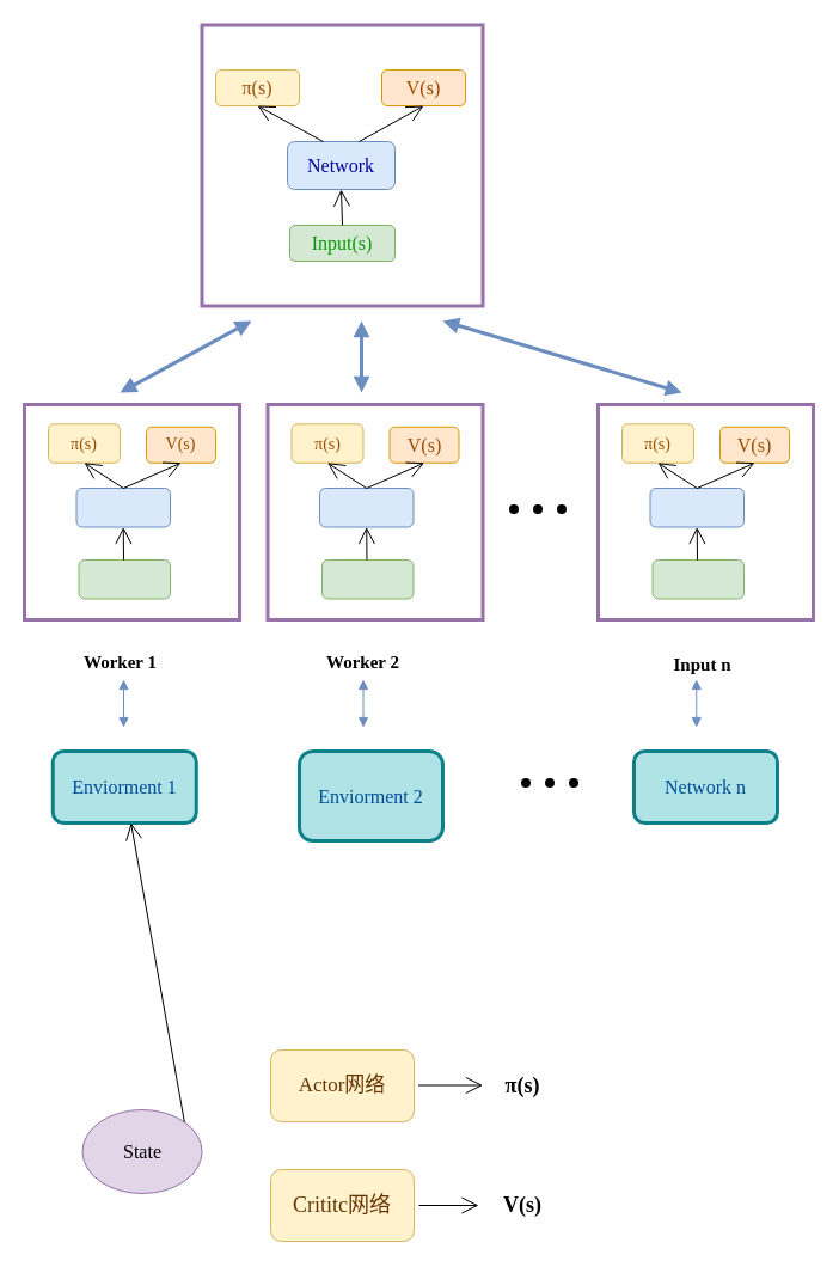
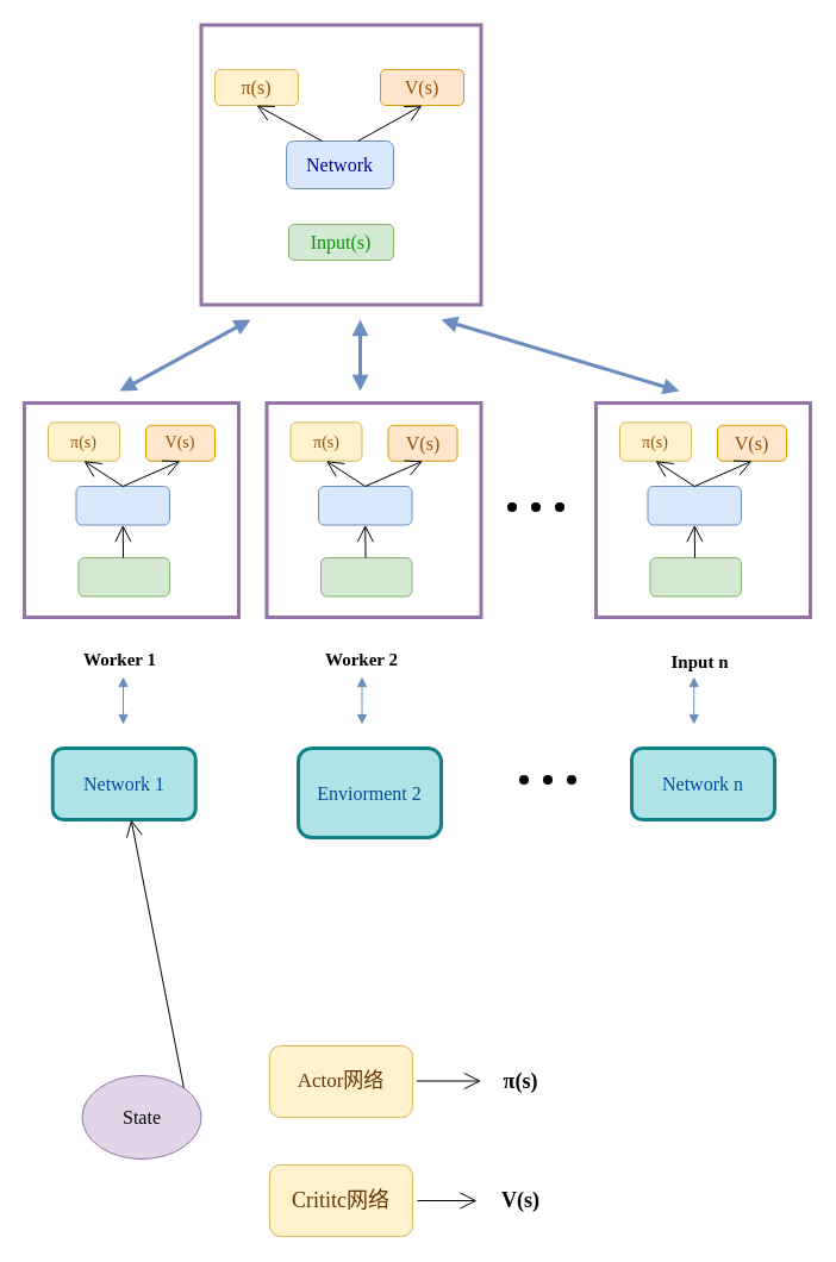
  <mxCell id="0" />
  <mxCell id="1" parent="0" />
  <mxCell id="2" value="" parent="1" vertex="1" style="whiteSpace=wrap;html=1;aspect=fixed;shadow=0;fillColor=none;strokeColor=#9673a6;strokeWidth=3;perimeterSpacing=0;"><mxGeometry as="geometry" height="180" width="180" y="338" x="500" /></mxCell>
  <mxCell id="3" value="" parent="1" vertex="1" style="whiteSpace=wrap;html=1;aspect=fixed;shadow=0;fillColor=none;strokeColor=#9673a6;strokeWidth=3;perimeterSpacing=0;"><mxGeometry as="geometry" height="180" width="180" y="338" x="223.5" /></mxCell>
  <mxCell id="4" value="" parent="1" vertex="1" style="whiteSpace=wrap;html=1;aspect=fixed;shadow=0;fillColor=none;strokeColor=#9673a6;strokeWidth=3;perimeterSpacing=0;"><mxGeometry as="geometry" height="180" width="180" y="338" x="20" /></mxCell>
  <mxCell id="5" value="" parent="1" vertex="1" style="whiteSpace=wrap;html=1;aspect=fixed;shadow=0;fillColor=none;strokeColor=#9673a6;strokeWidth=3;perimeterSpacing=0;"><mxGeometry as="geometry" height="235" width="235" y="20.5" x="168.5" /></mxCell>
  <mxCell id="6" value="&lt;p style=&quot;font-size: 16px&quot;&gt;&lt;font color=&quot;#994c00&quot; face=&quot;Comic Sans MS&quot; style=&quot;font-size: 16px&quot;&gt;π(s)&lt;/font&gt;&lt;/p&gt;" parent="1" vertex="1" style="rounded=1;whiteSpace=wrap;html=1;fillColor=#fff2cc;strokeColor=#d6b656;"><mxGeometry as="geometry" height="30" width="70" y="58" x="180" /></mxCell>
  <mxCell id="7" value="&lt;font color=&quot;#994c00&quot; face=&quot;Comic Sans MS&quot; style=&quot;font-size: 16px&quot;&gt;V(s)&lt;/font&gt;" parent="1" vertex="1" style="rounded=1;whiteSpace=wrap;html=1;fillColor=#ffe6cc;strokeColor=#d79b00;"><mxGeometry as="geometry" height="30" width="70" y="58" x="319" /></mxCell>
  <mxCell id="8" value="&lt;font color=&quot;#000099&quot; face=&quot;Comic Sans MS&quot; style=&quot;font-size: 16px&quot;&gt;Network&lt;/font&gt;" parent="1" vertex="1" style="rounded=1;whiteSpace=wrap;html=1;fillColor=#dae8fc;strokeColor=#6c8ebf;"><mxGeometry as="geometry" height="40" width="90" y="118" x="240" /></mxCell>
  <mxCell id="9" value="&lt;font color=&quot;#009900&quot; face=&quot;Comic Sans MS&quot; style=&quot;font-size: 16px&quot;&gt;Input(s)&lt;/font&gt;" parent="1" vertex="1" style="rounded=1;whiteSpace=wrap;html=1;fillColor=#d5e8d4;strokeColor=#82b366;"><mxGeometry x="242" y="188" as="geometry" height="30" width="88" /></mxCell>
  <mxCell id="10" value="" parent="1" style="endArrow=open;endFill=1;endSize=12;html=1;rounded=0;entryX=0.5;entryY=1;entryDx=0;entryDy=0;" edge="1" target="6"><mxGeometry as="geometry" width="160" relative="1"><mxPoint as="sourcePoint" y="118" x="270" /><mxPoint as="targetPoint" y="268" x="430" /></mxGeometry></mxCell>
  <mxCell id="11" value="" parent="1" style="endArrow=open;endFill=1;endSize=12;html=1;rounded=0;entryX=0.5;entryY=1;entryDx=0;entryDy=0;" edge="1" target="7"><mxGeometry as="geometry" width="160" relative="1"><mxPoint as="sourcePoint" y="118" x="300" /><mxPoint as="targetPoint" y="98" x="225" /></mxGeometry></mxCell>
- <mxCell id="12" value="" parent="1" style="endArrow=open;endFill=1;endSize=12;html=1;rounded=0;entryX=0.5;entryY=1;entryDx=0;entryDy=0;exitX=0.5;exitY=0;exitDx=0;exitDy=0;" edge="1" target="8" source="9"><mxGeometry as="geometry" width="160" relative="1"><mxPoint as="sourcePoint" y="128" x="280" /><mxPoint as="targetPoint" y="98" x="225" /></mxGeometry></mxCell>
  <mxCell id="13" value="&lt;p style=&quot;text-align: center ; color: rgb(0 , 0 , 0) ; text-transform: none ; text-indent: 0px ; letter-spacing: normal ; font-family: &amp;#34;helvetica&amp;#34; ; font-size: 14px ; font-style: normal ; font-variant: normal ; font-weight: 400 ; text-decoration: none ; word-spacing: 0px ; background-color: transparent&quot;&gt;&lt;font color=&quot;#994c00&quot; face=&quot;Comic Sans MS&quot; style=&quot;font-size: 14px&quot;&gt;π(s)&lt;/font&gt;&lt;/p&gt;" parent="1" vertex="1" style="rounded=1;whiteSpace=wrap;html=1;fillColor=#fff2cc;strokeColor=#d6b656;"><mxGeometry as="geometry" height="32.5" width="60" y="354.25" x="40" /></mxCell>
  <mxCell id="14" value="&lt;font color=&quot;#994c00&quot; face=&quot;Comic Sans MS&quot; style=&quot;font-size: 14px&quot;&gt;V(s)&lt;/font&gt;" parent="1" vertex="1" style="rounded=1;whiteSpace=wrap;html=1;fillColor=#ffe6cc;strokeColor=#d79b00;"><mxGeometry as="geometry" height="30" width="58" y="356.75" x="122" /></mxCell>
  <mxCell id="15" value="" parent="1" vertex="1" style="rounded=1;whiteSpace=wrap;html=1;fillColor=#dae8fc;strokeColor=#6c8ebf;"><mxGeometry as="geometry" height="32.5" width="78.5" y="408" x="63.5" /></mxCell>
  <mxCell id="16" value="" parent="1" vertex="1" style="rounded=1;whiteSpace=wrap;html=1;fillColor=#d5e8d4;strokeColor=#82b366;"><mxGeometry as="geometry" height="32.5" width="76.5" y="468" x="65.5" /></mxCell>
  <mxCell id="17" value="" parent="1" style="endArrow=open;endFill=1;endSize=12;html=1;rounded=0;entryX=0.5;entryY=1;entryDx=0;entryDy=0;exitX=0.5;exitY=0;exitDx=0;exitDy=0;" edge="1" target="13" source="15"><mxGeometry as="geometry" width="160" relative="1"><mxPoint as="sourcePoint" y="385.5" x="91.5" /><mxPoint as="targetPoint" y="535.5" x="251.5" /></mxGeometry></mxCell>
  <mxCell id="18" value="" parent="1" style="endArrow=open;endFill=1;endSize=12;html=1;rounded=0;entryX=0.5;entryY=1;entryDx=0;entryDy=0;exitX=0.5;exitY=0;exitDx=0;exitDy=0;" edge="1" target="14" source="15"><mxGeometry as="geometry" width="160" relative="1"><mxPoint as="sourcePoint" y="385.5" x="121.5" /><mxPoint as="targetPoint" y="365.5" x="46.5" /></mxGeometry></mxCell>
  <mxCell id="19" value="" parent="1" style="endArrow=open;endFill=1;endSize=12;html=1;rounded=0;entryX=0.5;entryY=1;entryDx=0;entryDy=0;" edge="1" target="15"><mxGeometry as="geometry" width="160" relative="1"><mxPoint as="sourcePoint" y="468" x="103" /><mxPoint as="targetPoint" y="365.5" x="46.5" /></mxGeometry></mxCell>
  <mxCell id="20" parent="1" style="edgeStyle=none;rounded=0;orthogonalLoop=1;jettySize=auto;html=1;" edge="1" source="21"><mxGeometry as="geometry" relative="1"><mxPoint as="targetPoint" y="568" x="103.75" /></mxGeometry></mxCell>
  <mxCell id="21" value="&lt;font face=&quot;Comic Sans MS&quot; style=&quot;font-size: 15px&quot;&gt;&lt;b&gt;Worker 1&lt;/b&gt;&lt;/font&gt;" parent="1" vertex="1" style="text;html=1;strokeColor=none;fillColor=none;align=center;verticalAlign=middle;whiteSpace=wrap;rounded=0;shadow=0;"><mxGeometry as="geometry" height="30" width="83.25" y="538" x="58.75" /></mxCell>
  <mxCell id="22" value="&lt;p style=&quot;text-align: center ; color: rgb(0 , 0 , 0) ; text-transform: none ; text-indent: 0px ; letter-spacing: normal ; font-size: 14px ; font-style: normal ; font-variant: normal ; font-weight: 400 ; text-decoration: none ; word-spacing: 0px ; background-color: transparent&quot;&gt;&lt;font color=&quot;#994c00&quot; face=&quot;Comic Sans MS&quot; style=&quot;font-size: 14px&quot;&gt;π(s)&lt;/font&gt;&lt;/p&gt;" parent="1" vertex="1" style="rounded=1;whiteSpace=wrap;html=1;fillColor=#fff2cc;strokeColor=#d6b656;"><mxGeometry as="geometry" height="32.5" width="60" y="354.25" x="243.5" /></mxCell>
  <mxCell id="23" value="&lt;font color=&quot;#994c00&quot; face=&quot;Comic Sans MS&quot; size=&quot;3&quot;&gt;V(s)&lt;/font&gt;" parent="1" vertex="1" style="rounded=1;whiteSpace=wrap;html=1;fillColor=#ffe6cc;strokeColor=#d79b00;"><mxGeometry as="geometry" height="30" width="58" y="356.75" x="325.5" /></mxCell>
  <mxCell id="24" value="" parent="1" vertex="1" style="rounded=1;whiteSpace=wrap;html=1;fillColor=#dae8fc;strokeColor=#6c8ebf;"><mxGeometry as="geometry" height="32.5" width="78.5" y="408" x="267" /></mxCell>
  <mxCell id="25" value="" parent="1" vertex="1" style="rounded=1;whiteSpace=wrap;html=1;fillColor=#d5e8d4;strokeColor=#82b366;"><mxGeometry as="geometry" height="32.5" width="76.5" y="468" x="269" /></mxCell>
  <mxCell id="26" value="" parent="1" style="endArrow=open;endFill=1;endSize=12;html=1;rounded=0;entryX=0.5;entryY=1;entryDx=0;entryDy=0;exitX=0.5;exitY=0;exitDx=0;exitDy=0;" edge="1" target="22" source="24"><mxGeometry as="geometry" width="160" relative="1"><mxPoint as="sourcePoint" y="385.5" x="295" /><mxPoint as="targetPoint" y="535.5" x="455" /></mxGeometry></mxCell>
  <mxCell id="27" value="" parent="1" style="endArrow=open;endFill=1;endSize=12;html=1;rounded=0;entryX=0.5;entryY=1;entryDx=0;entryDy=0;exitX=0.5;exitY=0;exitDx=0;exitDy=0;" edge="1" target="23" source="24"><mxGeometry as="geometry" width="160" relative="1"><mxPoint as="sourcePoint" y="385.5" x="325" /><mxPoint as="targetPoint" y="365.5" x="250" /></mxGeometry></mxCell>
  <mxCell id="28" value="" parent="1" style="endArrow=open;endFill=1;endSize=12;html=1;rounded=0;entryX=0.5;entryY=1;entryDx=0;entryDy=0;" edge="1" target="24"><mxGeometry as="geometry" width="160" relative="1"><mxPoint as="sourcePoint" y="468" x="306.5" /><mxPoint as="targetPoint" y="365.5" x="250" /></mxGeometry></mxCell>
  <mxCell id="29" value="&lt;p style=&quot;text-align: center ; color: rgb(0 , 0 , 0) ; text-transform: none ; text-indent: 0px ; letter-spacing: normal ; font-size: 14px ; font-style: normal ; font-variant: normal ; font-weight: 400 ; text-decoration: none ; word-spacing: 0px ; background-color: transparent&quot;&gt;&lt;font color=&quot;#994c00&quot; face=&quot;Comic Sans MS&quot; style=&quot;font-size: 14px&quot;&gt;π(s)&lt;/font&gt;&lt;/p&gt;" parent="1" vertex="1" style="rounded=1;whiteSpace=wrap;html=1;fillColor=#fff2cc;strokeColor=#d6b656;"><mxGeometry as="geometry" height="32.5" width="60" y="354.25" x="520" /></mxCell>
  <mxCell id="30" value="&lt;font color=&quot;#994c00&quot; face=&quot;Comic Sans MS&quot; size=&quot;3&quot;&gt;V(s)&lt;/font&gt;" parent="1" vertex="1" style="rounded=1;whiteSpace=wrap;html=1;fillColor=#ffe6cc;strokeColor=#d79b00;"><mxGeometry as="geometry" height="30" width="58" y="356.75" x="602" /></mxCell>
  <mxCell id="31" value="" parent="1" vertex="1" style="rounded=1;whiteSpace=wrap;html=1;fillColor=#dae8fc;strokeColor=#6c8ebf;"><mxGeometry as="geometry" height="32.5" width="78.5" y="408" x="543.5" /></mxCell>
  <mxCell id="32" value="" parent="1" vertex="1" style="rounded=1;whiteSpace=wrap;html=1;fillColor=#d5e8d4;strokeColor=#82b366;"><mxGeometry as="geometry" height="32.5" width="76.5" y="468" x="545.5" /></mxCell>
  <mxCell id="33" value="" parent="1" style="endArrow=open;endFill=1;endSize=12;html=1;rounded=0;entryX=0.5;entryY=1;entryDx=0;entryDy=0;exitX=0.5;exitY=0;exitDx=0;exitDy=0;" edge="1" target="29" source="31"><mxGeometry as="geometry" width="160" relative="1"><mxPoint as="sourcePoint" y="385.5" x="571.5" /><mxPoint as="targetPoint" y="535.5" x="731.5" /></mxGeometry></mxCell>
  <mxCell id="34" value="" parent="1" style="endArrow=open;endFill=1;endSize=12;html=1;rounded=0;entryX=0.5;entryY=1;entryDx=0;entryDy=0;exitX=0.5;exitY=0;exitDx=0;exitDy=0;" edge="1" target="30" source="31"><mxGeometry as="geometry" width="160" relative="1"><mxPoint as="sourcePoint" y="385.5" x="601.5" /><mxPoint as="targetPoint" y="365.5" x="526.5" /></mxGeometry></mxCell>
  <mxCell id="35" value="" parent="1" style="endArrow=open;endFill=1;endSize=12;html=1;rounded=0;entryX=0.5;entryY=1;entryDx=0;entryDy=0;" edge="1" target="31"><mxGeometry as="geometry" width="160" relative="1"><mxPoint as="sourcePoint" y="468" x="583" /><mxPoint as="targetPoint" y="365.5" x="526.5" /></mxGeometry></mxCell>
- <mxCell id="36" value="&lt;font color=&quot;#004c99&quot; face=&quot;Comic Sans MS&quot; style=&quot;font-size: 16px&quot;&gt;Enviorment 1&lt;/font&gt;" parent="1" vertex="1" style="rounded=1;whiteSpace=wrap;html=1;shadow=0;strokeWidth=3;fillColor=#b0e3e6;strokeColor=#0e8088;"><mxGeometry as="geometry" height="60" width="120" y="628" x="43.75" /></mxCell>
+ <mxCell id="36" value="&lt;font color=&quot;#004c99&quot; face=&quot;Comic Sans MS&quot; style=&quot;font-size: 16px&quot;&gt;Network 1&lt;/font&gt;" parent="1" vertex="1" style="rounded=1;whiteSpace=wrap;html=1;shadow=0;strokeWidth=3;fillColor=#b0e3e6;strokeColor=#0e8088;"><mxGeometry as="geometry" height="60" width="120" y="628" x="43.75" /></mxCell>
  <mxCell id="37" value="&lt;font color=&quot;#004c99&quot; face=&quot;Comic Sans MS&quot; style=&quot;font-size: 16px&quot;&gt;Enviorment 2&lt;/font&gt;" parent="1" vertex="1" style="rounded=1;whiteSpace=wrap;html=1;shadow=0;strokeWidth=3;fillColor=#b0e3e6;strokeColor=#0e8088;"><mxGeometry x="250" y="628" as="geometry" height="75" width="120" /></mxCell>
  <mxCell id="38" value="&lt;font color=&quot;#004c99&quot; face=&quot;Comic Sans MS&quot; style=&quot;font-size: 16px&quot;&gt;Network n&lt;/font&gt;" parent="1" vertex="1" style="rounded=1;whiteSpace=wrap;html=1;shadow=0;strokeWidth=3;fillColor=#b0e3e6;strokeColor=#0e8088;"><mxGeometry as="geometry" height="60" width="120" y="628" x="530" /></mxCell>
  <mxCell id="39" value="" parent="1" style="endArrow=block;startArrow=block;endFill=1;startFill=1;html=1;rounded=0;fillColor=#dae8fc;strokeColor=#6c8ebf;" edge="1"><mxGeometry as="geometry" width="160" relative="1"><mxPoint as="sourcePoint" y="568" x="103" /><mxPoint as="targetPoint" y="608" x="103" /></mxGeometry></mxCell>
  <mxCell id="40" value="" parent="1" style="endArrow=block;startArrow=block;endFill=1;startFill=1;html=1;rounded=0;fillColor=#dae8fc;strokeColor=#6c8ebf;" edge="1"><mxGeometry as="geometry" width="160" relative="1"><mxPoint as="sourcePoint" y="568" x="303.5" /><mxPoint as="targetPoint" y="608" x="303.5" /><Array as="points"><mxPoint y="588" x="303.5" /></Array></mxGeometry></mxCell>
  <mxCell id="41" value="" parent="1" style="endArrow=block;startArrow=block;endFill=1;startFill=1;html=1;rounded=0;fillColor=#dae8fc;strokeColor=#6c8ebf;" edge="1"><mxGeometry as="geometry" width="160" relative="1"><mxPoint as="sourcePoint" y="568" x="582.25" /><mxPoint as="targetPoint" y="608" x="582.25" /><Array as="points"><mxPoint y="588" x="582.25" /></Array></mxGeometry></mxCell>
  <mxCell id="42" value="" parent="1" style="endArrow=block;startArrow=block;endFill=1;startFill=1;html=1;rounded=0;fillColor=#dae8fc;strokeColor=#6c8ebf;strokeWidth=3;" edge="1"><mxGeometry as="geometry" width="160" relative="1"><mxPoint as="sourcePoint" y="268" x="210" /><mxPoint as="targetPoint" y="328" x="100" /><Array as="points" /></mxGeometry></mxCell>
  <mxCell id="43" value="" parent="1" style="endArrow=block;startArrow=block;endFill=1;startFill=1;html=1;rounded=0;fillColor=#dae8fc;strokeColor=#6c8ebf;strokeWidth=3;" edge="1"><mxGeometry as="geometry" width="160" relative="1"><mxPoint as="sourcePoint" y="268" x="370" /><mxPoint as="targetPoint" y="328" x="570" /><Array as="points" /></mxGeometry></mxCell>
  <mxCell id="44" value="" parent="1" style="endArrow=block;startArrow=block;endFill=1;startFill=1;html=1;rounded=0;fillColor=#dae8fc;strokeColor=#6c8ebf;strokeWidth=3;" edge="1"><mxGeometry as="geometry" width="160" relative="1"><mxPoint as="sourcePoint" y="268" x="302" /><mxPoint as="targetPoint" y="328" x="302" /><Array as="points" /></mxGeometry></mxCell>
  <mxCell id="45" value="" parent="1" vertex="1" style="ellipse;whiteSpace=wrap;html=1;aspect=fixed;shadow=0;strokeWidth=3;fillColor=#000000;"><mxGeometry as="geometry" height="5" width="5" y="423" x="427" /></mxCell>
  <mxCell id="46" value="" parent="1" vertex="1" style="ellipse;whiteSpace=wrap;html=1;aspect=fixed;shadow=0;strokeWidth=3;fillColor=#000000;"><mxGeometry as="geometry" height="5" width="5" y="423" x="447" /></mxCell>
  <mxCell id="47" value="" parent="1" vertex="1" style="ellipse;whiteSpace=wrap;html=1;aspect=fixed;shadow=0;strokeWidth=3;fillColor=#000000;"><mxGeometry as="geometry" height="5" width="5" y="423" x="467" /></mxCell>
  <mxCell id="48" value="" parent="1" vertex="1" style="ellipse;whiteSpace=wrap;html=1;aspect=fixed;shadow=0;strokeWidth=3;fillColor=#000000;"><mxGeometry as="geometry" height="5" width="5" y="652" x="437" /></mxCell>
  <mxCell id="49" value="" parent="1" vertex="1" style="ellipse;whiteSpace=wrap;html=1;aspect=fixed;shadow=0;strokeWidth=3;fillColor=#000000;"><mxGeometry as="geometry" height="5" width="5" y="652" x="457" /></mxCell>
  <mxCell id="50" value="" parent="1" vertex="1" style="ellipse;whiteSpace=wrap;html=1;aspect=fixed;shadow=0;strokeWidth=3;fillColor=#000000;"><mxGeometry as="geometry" height="5" width="5" y="652" x="477" /></mxCell>
  <mxCell id="51" value="&lt;font face=&quot;Comic Sans MS&quot; style=&quot;font-size: 15px&quot;&gt;&lt;b&gt;Worker 2&lt;/b&gt;&lt;/font&gt;" parent="1" vertex="1" style="text;html=1;strokeColor=none;fillColor=none;align=center;verticalAlign=middle;whiteSpace=wrap;rounded=0;shadow=0;"><mxGeometry as="geometry" height="30" width="83.25" y="538" x="262.25" /></mxCell>
  <mxCell id="52" value="&lt;font face=&quot;Comic Sans MS&quot; style=&quot;font-size: 15px&quot;&gt;&lt;b&gt;Input n&lt;/b&gt;&lt;/font&gt;" parent="1" vertex="1" style="text;html=1;strokeColor=none;fillColor=none;align=center;verticalAlign=middle;whiteSpace=wrap;rounded=0;shadow=0;"><mxGeometry as="geometry" height="30" width="83.25" y="540" x="545.5" /></mxCell>
- <mxCell id="53" value="&lt;font face=&quot;Comic Sans MS&quot; style=&quot;font-size: 16px&quot;&gt;State&lt;/font&gt;" parent="1" vertex="1" style="ellipse;whiteSpace=wrap;html=1;fillColor=#e1d5e7;strokeColor=#9673a6;"><mxGeometry as="geometry" height="70" width="100" y="928" x="68.5" /></mxCell>
+ <mxCell id="53" value="&lt;font face=&quot;Comic Sans MS&quot; style=&quot;font-size: 16px&quot;&gt;State&lt;/font&gt;" parent="1" vertex="1" style="ellipse;whiteSpace=wrap;html=1;fillColor=#e1d5e7;strokeColor=#9673a6;"><mxGeometry x="68.5" y="903" as="geometry" height="70" width="100" /></mxCell>
  <mxCell id="54" value="&lt;font color=&quot;#663300&quot; face=&quot;Comic Sans MS&quot; size=&quot;4&quot;&gt;Crititc网络&lt;/font&gt;" parent="1" vertex="1" style="rounded=1;whiteSpace=wrap;html=1;fillColor=#fff2cc;strokeColor=#d6b656;"><mxGeometry as="geometry" height="60" width="120" y="978" x="226" /></mxCell>
  <mxCell id="55" value="&lt;p style=&quot;text-align: center ; color: rgb(0 , 0 , 0) ; text-transform: none ; text-indent: 0px ; letter-spacing: normal ; font-family: &amp;#34;quot&amp;#34; ; font-style: normal ; font-variant: normal ; font-weight: 400 ; text-decoration: none ; word-spacing: 0px ; background-color: transparent&quot;&gt;&lt;/p&gt;" parent="1" vertex="1" style="text;whiteSpace=wrap;html=1;fontSize=16;fontFamily=Comic Sans MS;"><mxGeometry as="geometry" height="70" width="60" y="958" x="457" /></mxCell>
  <mxCell id="56" value="&lt;p style=&quot;text-align: center ; text-transform: none ; text-indent: 0px ; letter-spacing: normal ; font-size: 18px ; font-style: normal ; font-variant: normal ; text-decoration: none ; word-spacing: 0px ; background-color: transparent&quot;&gt;&lt;font color=&quot;#000000&quot; face=&quot;Comic Sans MS&quot; style=&quot;font-size: 18px&quot;&gt;&lt;b&gt;π(s)&lt;/b&gt;&lt;/font&gt;&lt;/p&gt;" parent="1" vertex="1" style="text;html=1;strokeColor=none;fillColor=none;align=center;verticalAlign=middle;whiteSpace=wrap;rounded=0;fontFamily=Comic Sans MS;fontSize=16;"><mxGeometry as="geometry" height="30" width="60" y="893" x="407" /></mxCell>
  <mxCell id="57" value="&lt;font color=&quot;#000000&quot; style=&quot;font-size: 18px&quot;&gt;&lt;b&gt;V(s)&lt;/b&gt;&lt;/font&gt;" parent="1" vertex="1" style="text;html=1;strokeColor=none;fillColor=none;align=center;verticalAlign=middle;whiteSpace=wrap;rounded=0;fontFamily=Comic Sans MS;fontSize=16;"><mxGeometry as="geometry" height="30" width="60" y="993" x="407" /></mxCell>
  <mxCell id="58" value="&lt;font color=&quot;#663300&quot; face=&quot;Comic Sans MS&quot; style=&quot;font-size: 17px&quot;&gt;Actor网络&lt;/font&gt;" parent="1" vertex="1" style="rounded=1;whiteSpace=wrap;html=1;fillColor=#fff2cc;strokeColor=#d6b656;"><mxGeometry as="geometry" height="60" width="120" y="878" x="226" /></mxCell>
  <mxCell id="59" value="" parent="1" style="endArrow=open;endFill=1;endSize=12;html=1;rounded=0;fontFamily=Comic Sans MS;fontSize=21;fontColor=#663300;exitX=1;exitY=0;exitDx=0;exitDy=0;" edge="1" target="36" source="53"><mxGeometry as="geometry" width="160" relative="1"><mxPoint as="sourcePoint" y="828" x="270" /><mxPoint as="targetPoint" y="828" x="430" /></mxGeometry></mxCell>
  <mxCell id="60" value="" parent="1" style="endArrow=open;endFill=1;endSize=12;html=1;rounded=0;fontFamily=Comic Sans MS;fontSize=21;fontColor=#663300;" edge="1"><mxGeometry as="geometry" width="160" relative="1"><mxPoint as="sourcePoint" y="1008" x="350" /><mxPoint as="targetPoint" y="1008" x="400" /></mxGeometry></mxCell>
  <mxCell id="61" value="" parent="1" style="endArrow=open;endFill=1;endSize=12;html=1;rounded=0;fontFamily=Comic Sans MS;fontSize=21;fontColor=#663300;exitX=1;exitY=0.5;exitDx=0;exitDy=0;" edge="1"><mxGeometry as="geometry" width="160" relative="1"><mxPoint as="sourcePoint" y="907.5" x="349.5" /><mxPoint as="targetPoint" y="907.5" x="403.5" /></mxGeometry></mxCell>
